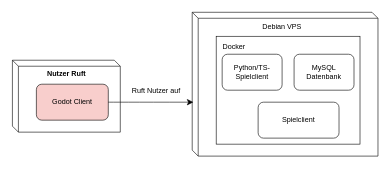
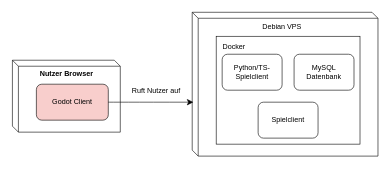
  <mxCell id="0" />
  <mxCell id="1" parent="0" />
  <mxCell id="2" value="" style="verticalAlign=top;align=left;spacingTop=8;spacingLeft=2;spacingRight=12;shape=cube;size=10;direction=south;fontStyle=4;html=1;whiteSpace=wrap;flipV=0;flipH=1;" vertex="1" parent="1"><mxGeometry x="320" y="20" width="310" height="240" as="geometry" /></mxCell>
  <mxCell id="3" value="Debian VPS" style="text;html=1;align=center;verticalAlign=middle;whiteSpace=wrap;rounded=0;fontSize=12;" vertex="1" parent="1"><mxGeometry x="415" y="30" width="110" height="30" as="geometry" /></mxCell>
  <mxCell id="4" value="" style="rounded=0;whiteSpace=wrap;html=1;" vertex="1" parent="1"><mxGeometry x="360" y="60" width="240" height="180" as="geometry" /></mxCell>
  <mxCell id="5" value="&lt;font style=&quot;font-size: 12px;&quot;&gt;Docker&lt;/font&gt;" style="text;html=1;align=center;verticalAlign=middle;whiteSpace=wrap;rounded=0;fontSize=16;" vertex="1" parent="1"><mxGeometry x="360" y="60" width="60" height="30" as="geometry" /></mxCell>
  <mxCell id="6" value="MySQL Datenbank" style="rounded=1;whiteSpace=wrap;html=1;" vertex="1" parent="1"><mxGeometry x="490" y="90" width="100" height="60" as="geometry" /></mxCell>
  <mxCell id="7" value="Python/TS-Spielclient" style="rounded=1;whiteSpace=wrap;html=1;" vertex="1" parent="1"><mxGeometry x="370" y="90" width="100" height="60" as="geometry" /></mxCell>
- <mxCell id="8" value="Spielclient" style="rounded=1;whiteSpace=wrap;html=1;" vertex="1" parent="1"><mxGeometry x="430" y="170" width="135" height="60" as="geometry" /></mxCell>
+ <mxCell id="8" value="Spielclient" style="rounded=1;whiteSpace=wrap;html=1;" vertex="1" parent="1"><mxGeometry x="430" y="170" width="100" height="60" as="geometry" /></mxCell>
  <mxCell id="9" value="" style="verticalAlign=top;align=left;spacingTop=8;spacingLeft=2;spacingRight=12;shape=cube;size=10;direction=south;fontStyle=4;html=1;whiteSpace=wrap;flipH=1;" vertex="1" parent="1"><mxGeometry x="20" y="100" width="180" height="120" as="geometry" /></mxCell>
- <mxCell id="10" value="Nutzer Ruft" style="text;align=center;fontStyle=1;verticalAlign=middle;spacingLeft=3;spacingRight=3;strokeColor=none;rotatable=0;points=[[0,0.5],[1,0.5]];portConstraint=eastwest;html=1;" vertex="1" parent="1"><mxGeometry x="70" y="110" width="80" height="26" as="geometry" /></mxCell>
+ <mxCell id="10" value="Nutzer Browser" style="text;align=center;fontStyle=1;verticalAlign=middle;spacingLeft=3;spacingRight=3;strokeColor=none;rotatable=0;points=[[0,0.5],[1,0.5]];portConstraint=eastwest;html=1;" vertex="1" parent="1"><mxGeometry x="70" y="110" width="80" height="26" as="geometry" /></mxCell>
  <mxCell id="11" value="Godot Client" style="rounded=1;whiteSpace=wrap;html=1;fillColor=#f8cecc;" vertex="1" parent="1"><mxGeometry x="60" y="140" width="120" height="60" as="geometry" /></mxCell>
  <mxCell id="12" value="" style="endArrow=classic;html=1;rounded=0;fontSize=12;startSize=8;endSize=8;curved=1;exitX=1;exitY=0.5;exitDx=0;exitDy=0;entryX=0.625;entryY=0.006;entryDx=0;entryDy=0;entryPerimeter=0;" edge="1" parent="1" source="11" target="2"><mxGeometry width="50" height="50" relative="1" as="geometry"><mxPoint x="170" y="360" as="sourcePoint" /><mxPoint x="220" y="310" as="targetPoint" /></mxGeometry></mxCell>
  <mxCell id="13" value="&lt;font style=&quot;font-size: 12px;&quot;&gt;Ruft Nutzer auf&lt;/font&gt;" style="text;html=1;align=center;verticalAlign=middle;whiteSpace=wrap;rounded=0;fontSize=16;" vertex="1" parent="1"><mxGeometry x="200" y="135" width="120" height="30" as="geometry" /></mxCell>
